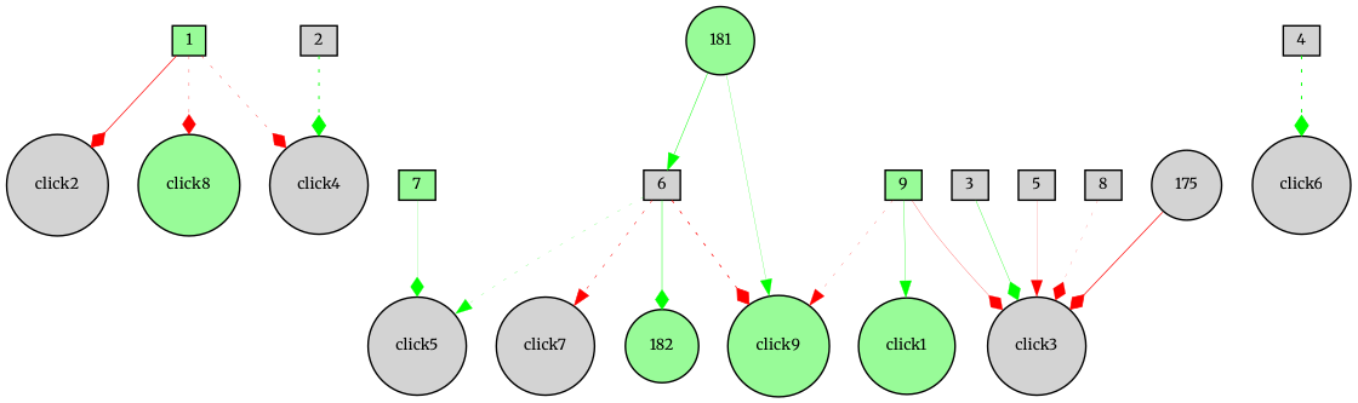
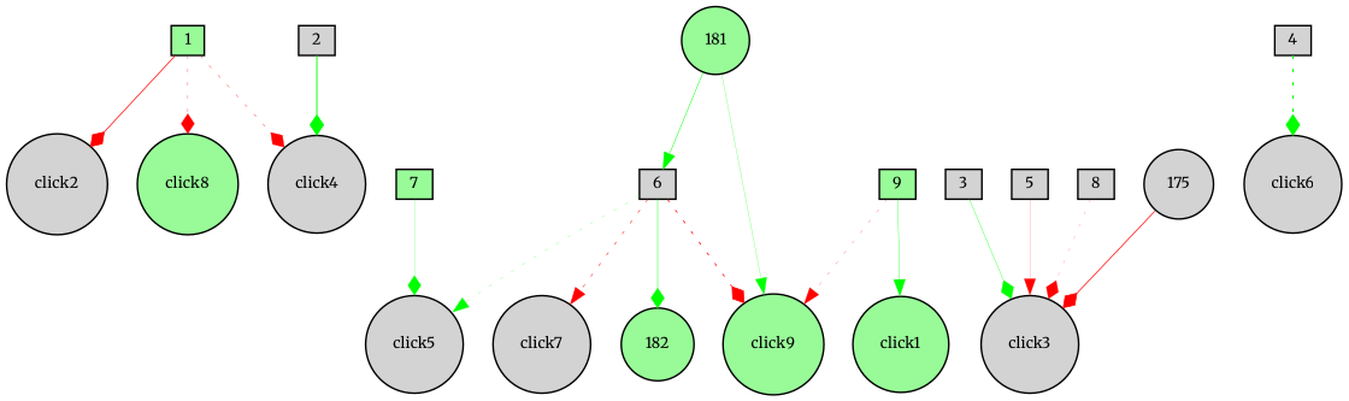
  digraph {
    fontname=Merriweather
    node [fillcolor=lightgrey fontname=Merriweather fontsize=9 shape=circle style=filled]
    edge [arrowhead=diamond color=red fontname=Merriweather style=solid]
    1 [fillcolor=palegreen height=0.2 shape=box width=0.2]
    click2 [height=0.2 width=0.2]
    click4 [height=0.2 width=0.2]
    click8 [fillcolor=palegreen height=0.2 width=0.2]
    click7 [height=0.2 width=0.2]
    2 [height=0.2 shape=box width=0.2]
    3 [height=0.2 shape=box width=0.2]
    click3 [height=0.2 width=0.2]
    4 [height=0.2 shape=box width=0.2]
    click6 [height=0.2 width=0.2]
    5 [height=0.2 shape=box width=0.2]
    6 [height=0.2 shape=box width=0.2]
    click5 [height=0.2 width=0.2]
    click9 [fillcolor=palegreen height=0.2 width=0.2]
    182 [fillcolor=palegreen height=0.2 width=0.2]
    181 [fillcolor=palegreen height=0.2 width=0.2]
    7 [fillcolor=palegreen height=0.2 shape=box width=0.2]
    8 [height=0.2 shape=box width=0.2]
    9 [fillcolor=palegreen height=0.2 shape=box width=0.2]
    click1 [fillcolor=palegreen height=0.2 width=0.2]
    175 [height=0.2 width=0.2]
    1 -> click2 [penwidth=0.4988316075749757]
    1 -> click4 [penwidth=0.23607227165807432 style=dotted]
    1 -> click8 [penwidth=0.20773275579634665 style=dotted]
-   2 -> click4 [color=green penwidth=0.648043353233123 style=dotted]
+   2 -> click4 [color=green penwidth=0.648043353233123]
    3 -> click3 [color=green penwidth=0.23624753255249661]
    4 -> click6 [color=green penwidth=0.7193095074884382 style=dotted]
    5 -> click3 [arrowhead=normal penwidth=0.10521296400984091]
    6 -> click7 [arrowhead=normal penwidth=0.3423793609062099 style=dotted]
    6 -> click5 [arrowhead=normal color=green penwidth=0.1399741840117257 style=dotted]
    6 -> click9 [penwidth=0.5250406436634283 style=dotted]
    6 -> 182 [color=green penwidth=0.3232804266132251]
    181 -> 6 [arrowhead=normal color=green penwidth=0.332853203152159]
    181 -> click9 [arrowhead=normal color=green penwidth=0.16377586708358433]
    7 -> click5 [color=green penwidth=0.11725526439710948]
    8 -> click3 [penwidth=0.11132706968492483 style=dotted]
-   9 -> click3 [penwidth=0.16707531443460744]
    9 -> click9 [arrowhead=normal penwidth=0.14876831676138552 style=dotted]
    9 -> click1 [arrowhead=normal color=green penwidth=0.23377138083892834]
    175 -> click3 [penwidth=0.4975108887375016]
  }
